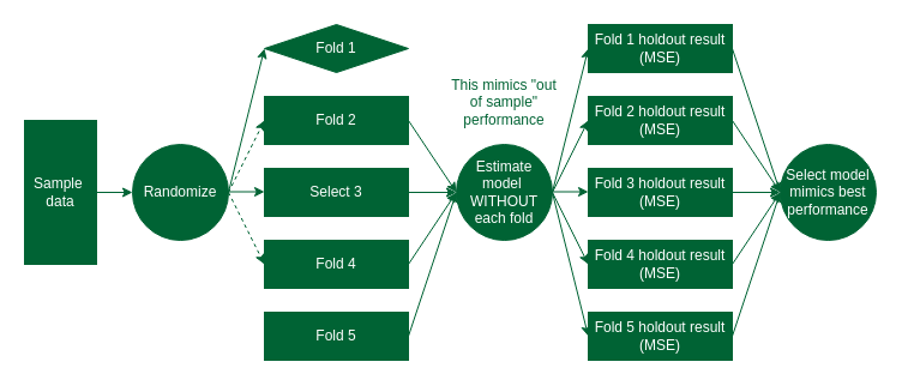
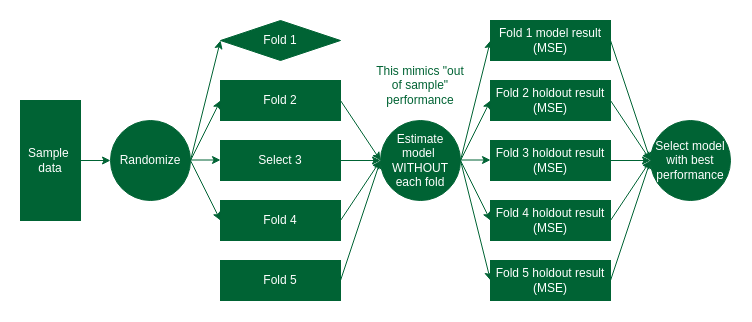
  <mxCell id="0" />
  <mxCell id="1" parent="0" />
  <mxCell id="2" value="Sample&amp;nbsp;&lt;div&gt;data&lt;/div&gt;" style="rounded=0;whiteSpace=wrap;html=1;fillColor=#006334;fontColor=#ffffff;strokeColor=#006334;" vertex="1" parent="1"><mxGeometry x="20" y="100" width="60" height="120" as="geometry" /></mxCell>
  <mxCell id="3" value="Randomize" style="ellipse;whiteSpace=wrap;html=1;aspect=fixed;fillColor=#006334;fontColor=#ffffff;strokeColor=#006334;" vertex="1" parent="1"><mxGeometry x="110" y="120" width="80" height="80" as="geometry" /></mxCell>
  <mxCell id="4" value="Fold 1" style="rhombus;whiteSpace=wrap;html=1;fillColor=#006334;fontColor=#ffffff;strokeColor=#006334;" vertex="1" parent="1"><mxGeometry x="220" y="20" width="120" height="40" as="geometry" /></mxCell>
  <mxCell id="5" value="Fold&amp;nbsp;2" style="rounded=0;whiteSpace=wrap;html=1;fillColor=#006334;fontColor=#ffffff;strokeColor=#006334;" vertex="1" parent="1"><mxGeometry x="220" y="80" width="120" height="40" as="geometry" /></mxCell>
  <mxCell id="6" value="Select&amp;nbsp;3" style="rounded=0;whiteSpace=wrap;html=1;fillColor=#006334;fontColor=#ffffff;strokeColor=#006334;" vertex="1" parent="1"><mxGeometry x="220" y="140" width="120" height="40" as="geometry" /></mxCell>
  <mxCell id="7" value="Fold&amp;nbsp;4" style="rounded=0;whiteSpace=wrap;html=1;fillColor=#006334;fontColor=#ffffff;strokeColor=#006334;" vertex="1" parent="1"><mxGeometry x="220" y="200" width="120" height="40" as="geometry" /></mxCell>
  <mxCell id="8" value="Fold&amp;nbsp;5" style="rounded=0;whiteSpace=wrap;html=1;fillColor=#006334;fontColor=#ffffff;strokeColor=#006334;" vertex="1" parent="1"><mxGeometry x="220" y="260" width="120" height="40" as="geometry" /></mxCell>
  <mxCell id="9" value="" style="endArrow=classic;html=1;rounded=0;entryX=0;entryY=0.5;entryDx=0;entryDy=0;fillColor=#006334;strokeColor=#006334;" edge="1" parent="1" target="3"><mxGeometry width="50" height="50" relative="1" as="geometry"><mxPoint x="80" y="160" as="sourcePoint" /><mxPoint x="130" y="110" as="targetPoint" /></mxGeometry></mxCell>
  <mxCell id="10" value="" style="endArrow=classic;html=1;rounded=0;entryX=0;entryY=0.5;entryDx=0;entryDy=0;fillColor=#006334;strokeColor=#006334;" edge="1" parent="1"><mxGeometry width="50" height="50" relative="1" as="geometry"><mxPoint x="190" y="159.5" as="sourcePoint" /><mxPoint x="220" y="159.5" as="targetPoint" /></mxGeometry></mxCell>
- <mxCell id="11" value="" style="endArrow=classic;html=1;rounded=0;entryX=0;entryY=0.5;entryDx=0;entryDy=0;exitX=1;exitY=0.5;exitDx=0;exitDy=0;fillColor=#006334;strokeColor=#006334;dashed=1;" edge="1" parent="1" source="3" target="5"><mxGeometry width="50" height="50" relative="1" as="geometry"><mxPoint x="100" y="180" as="sourcePoint" /><mxPoint x="130" y="180" as="targetPoint" /></mxGeometry></mxCell>
+ <mxCell id="11" value="" style="endArrow=classic;html=1;rounded=0;entryX=0;entryY=0.5;entryDx=0;entryDy=0;exitX=1;exitY=0.5;exitDx=0;exitDy=0;fillColor=#006334;strokeColor=#006334;" edge="1" parent="1" source="3" target="5"><mxGeometry width="50" height="50" relative="1" as="geometry"><mxPoint x="100" y="180" as="sourcePoint" /><mxPoint x="130" y="180" as="targetPoint" /></mxGeometry></mxCell>
  <mxCell id="12" value="" style="endArrow=classic;html=1;rounded=0;entryX=0;entryY=0.5;entryDx=0;entryDy=0;fillColor=#006334;strokeColor=#006334;" edge="1" parent="1" target="4"><mxGeometry width="50" height="50" relative="1" as="geometry"><mxPoint x="190" y="160" as="sourcePoint" /><mxPoint x="140" y="190" as="targetPoint" /></mxGeometry></mxCell>
- <mxCell id="13" value="" style="endArrow=classic;html=1;rounded=0;entryX=0;entryY=0.5;entryDx=0;entryDy=0;exitX=1;exitY=0.5;exitDx=0;exitDy=0;fillColor=#006334;strokeColor=#006334;dashed=1;" edge="1" parent="1" source="3" target="7"><mxGeometry width="50" height="50" relative="1" as="geometry"><mxPoint x="120" y="200" as="sourcePoint" /><mxPoint x="150" y="200" as="targetPoint" /></mxGeometry></mxCell>
+ <mxCell id="13" value="" style="endArrow=classic;html=1;rounded=0;entryX=0;entryY=0.5;entryDx=0;entryDy=0;exitX=1;exitY=0.5;exitDx=0;exitDy=0;fillColor=#006334;strokeColor=#006334;" edge="1" parent="1" source="3" target="7"><mxGeometry width="50" height="50" relative="1" as="geometry"><mxPoint x="120" y="200" as="sourcePoint" /><mxPoint x="150" y="200" as="targetPoint" /></mxGeometry></mxCell>
  <mxCell id="14" value="Estimate model&amp;nbsp;&lt;div&gt;&lt;span style=&quot;background-color: initial;&quot;&gt;WITHOUT each fold&lt;/span&gt;&lt;/div&gt;" style="ellipse;whiteSpace=wrap;html=1;aspect=fixed;fillColor=#006334;fontColor=#ffffff;strokeColor=#006334;" vertex="1" parent="1"><mxGeometry x="380" y="120" width="80" height="80" as="geometry" /></mxCell>
- <mxCell id="15" value="Fold&amp;nbsp;1 holdout result&lt;div&gt;(MSE)&lt;/div&gt;" style="rounded=0;whiteSpace=wrap;html=1;fillColor=#006334;fontColor=#ffffff;strokeColor=#006334;" vertex="1" parent="1"><mxGeometry x="490" y="20" width="120" height="40" as="geometry" /></mxCell>
+ <mxCell id="15" value="Fold&amp;nbsp;1 model result&lt;div&gt;(MSE)&lt;/div&gt;" style="rounded=0;whiteSpace=wrap;html=1;fillColor=#006334;fontColor=#ffffff;strokeColor=#006334;" vertex="1" parent="1"><mxGeometry x="490" y="20" width="120" height="40" as="geometry" /></mxCell>
  <mxCell id="16" value="Fold&amp;nbsp;2 holdout result&lt;div&gt;(MSE)&lt;/div&gt;" style="rounded=0;whiteSpace=wrap;html=1;fillColor=#006334;fontColor=#ffffff;strokeColor=#006334;" vertex="1" parent="1"><mxGeometry x="490" y="80" width="120" height="40" as="geometry" /></mxCell>
  <mxCell id="17" value="Fold&amp;nbsp;3 holdout result&lt;div&gt;(MSE)&lt;/div&gt;" style="rounded=0;whiteSpace=wrap;html=1;fillColor=#006334;fontColor=#ffffff;strokeColor=#006334;" vertex="1" parent="1"><mxGeometry x="490" y="140" width="120" height="40" as="geometry" /></mxCell>
  <mxCell id="18" value="Fold&amp;nbsp;4 holdout result&lt;div&gt;(MSE)&lt;/div&gt;" style="rounded=0;whiteSpace=wrap;html=1;fillColor=#006334;fontColor=#ffffff;strokeColor=#006334;" vertex="1" parent="1"><mxGeometry x="490" y="200" width="120" height="40" as="geometry" /></mxCell>
  <mxCell id="19" value="Fold&amp;nbsp;5 holdout result&lt;div&gt;(MSE)&lt;/div&gt;" style="rounded=0;whiteSpace=wrap;html=1;fillColor=#006334;fontColor=#ffffff;strokeColor=#006334;" vertex="1" parent="1"><mxGeometry x="490" y="260" width="120" height="40" as="geometry" /></mxCell>
  <mxCell id="20" value="" style="endArrow=classic;html=1;rounded=0;entryX=0;entryY=0.5;entryDx=0;entryDy=0;fillColor=#006334;strokeColor=#006334;" edge="1" parent="1"><mxGeometry width="50" height="50" relative="1" as="geometry"><mxPoint x="460" y="159.5" as="sourcePoint" /><mxPoint x="490" y="159.5" as="targetPoint" /></mxGeometry></mxCell>
  <mxCell id="21" value="" style="endArrow=classic;html=1;rounded=0;entryX=0;entryY=0.5;entryDx=0;entryDy=0;exitX=1;exitY=0.5;exitDx=0;exitDy=0;fillColor=#006334;strokeColor=#006334;" edge="1" parent="1" target="16"><mxGeometry width="50" height="50" relative="1" as="geometry"><mxPoint x="460" y="160" as="sourcePoint" /><mxPoint x="400" y="180" as="targetPoint" /></mxGeometry></mxCell>
  <mxCell id="22" value="" style="endArrow=classic;html=1;rounded=0;entryX=0;entryY=0.5;entryDx=0;entryDy=0;fillColor=#006334;strokeColor=#006334;" edge="1" parent="1" target="15"><mxGeometry width="50" height="50" relative="1" as="geometry"><mxPoint x="460" y="160" as="sourcePoint" /><mxPoint x="410" y="190" as="targetPoint" /></mxGeometry></mxCell>
  <mxCell id="23" value="" style="endArrow=classic;html=1;rounded=0;entryX=0;entryY=0.5;entryDx=0;entryDy=0;exitX=1;exitY=0.5;exitDx=0;exitDy=0;fillColor=#006334;strokeColor=#006334;" edge="1" parent="1" target="18"><mxGeometry width="50" height="50" relative="1" as="geometry"><mxPoint x="460" y="160" as="sourcePoint" /><mxPoint x="420" y="200" as="targetPoint" /></mxGeometry></mxCell>
  <mxCell id="24" value="" style="endArrow=classic;html=1;rounded=0;entryX=0;entryY=0.5;entryDx=0;entryDy=0;exitX=1;exitY=0.5;exitDx=0;exitDy=0;fillColor=#006334;strokeColor=#006334;" edge="1" parent="1" target="19"><mxGeometry width="50" height="50" relative="1" as="geometry"><mxPoint x="460" y="160" as="sourcePoint" /><mxPoint x="430" y="210" as="targetPoint" /></mxGeometry></mxCell>
  <mxCell id="25" value="" style="endArrow=classic;html=1;rounded=0;entryX=0;entryY=0.5;entryDx=0;entryDy=0;exitX=1;exitY=0.5;exitDx=0;exitDy=0;fillColor=#006334;strokeColor=#006334;" edge="1" parent="1" target="14"><mxGeometry width="50" height="50" relative="1" as="geometry"><mxPoint x="340" y="100" as="sourcePoint" /><mxPoint x="380" y="220" as="targetPoint" /></mxGeometry></mxCell>
  <mxCell id="26" value="" style="endArrow=classic;html=1;rounded=0;entryX=0;entryY=0.5;entryDx=0;entryDy=0;exitX=1;exitY=0.5;exitDx=0;exitDy=0;fillColor=#006334;strokeColor=#006334;" edge="1" parent="1" target="14"><mxGeometry width="50" height="50" relative="1" as="geometry"><mxPoint x="340" y="160" as="sourcePoint" /><mxPoint x="380" y="280" as="targetPoint" /></mxGeometry></mxCell>
  <mxCell id="27" value="" style="endArrow=classic;html=1;rounded=0;entryX=0;entryY=0.5;entryDx=0;entryDy=0;exitX=1;exitY=0.5;exitDx=0;exitDy=0;fillColor=#006334;strokeColor=#006334;" edge="1" parent="1" target="14"><mxGeometry width="50" height="50" relative="1" as="geometry"><mxPoint x="340" y="220" as="sourcePoint" /><mxPoint x="380" y="340" as="targetPoint" /></mxGeometry></mxCell>
  <mxCell id="28" value="" style="endArrow=classic;html=1;rounded=0;exitX=1;exitY=0.5;exitDx=0;exitDy=0;fillColor=#006334;strokeColor=#006334;" edge="1" parent="1"><mxGeometry width="50" height="50" relative="1" as="geometry"><mxPoint x="340" y="280" as="sourcePoint" /><mxPoint x="380" y="160" as="targetPoint" /></mxGeometry></mxCell>
- <mxCell id="29" value="Select model mimics best performance" style="ellipse;whiteSpace=wrap;html=1;aspect=fixed;fillColor=#006334;fontColor=#ffffff;strokeColor=#006334;" vertex="1" parent="1"><mxGeometry x="650" y="120" width="80" height="80" as="geometry" /></mxCell>
+ <mxCell id="29" value="Select model with best performance" style="ellipse;whiteSpace=wrap;html=1;aspect=fixed;fillColor=#006334;fontColor=#ffffff;strokeColor=#006334;" vertex="1" parent="1"><mxGeometry x="650" y="120" width="80" height="80" as="geometry" /></mxCell>
  <mxCell id="30" value="" style="endArrow=classic;html=1;rounded=0;entryX=0;entryY=0.5;entryDx=0;entryDy=0;exitX=1;exitY=0.5;exitDx=0;exitDy=0;fillColor=#006334;strokeColor=#006334;" edge="1" parent="1" target="29"><mxGeometry width="50" height="50" relative="1" as="geometry"><mxPoint x="610" y="40" as="sourcePoint" /><mxPoint x="500" y="50" as="targetPoint" /></mxGeometry></mxCell>
  <mxCell id="31" value="" style="endArrow=classic;html=1;rounded=0;entryX=0;entryY=0.5;entryDx=0;entryDy=0;exitX=1;exitY=0.5;exitDx=0;exitDy=0;fillColor=#006334;strokeColor=#006334;" edge="1" parent="1" target="29"><mxGeometry width="50" height="50" relative="1" as="geometry"><mxPoint x="610" y="100" as="sourcePoint" /><mxPoint x="650" y="220" as="targetPoint" /></mxGeometry></mxCell>
  <mxCell id="32" value="" style="endArrow=classic;html=1;rounded=0;entryX=0;entryY=0.5;entryDx=0;entryDy=0;exitX=1;exitY=0.5;exitDx=0;exitDy=0;fillColor=#006334;strokeColor=#006334;" edge="1" parent="1" target="29"><mxGeometry width="50" height="50" relative="1" as="geometry"><mxPoint x="610" y="160" as="sourcePoint" /><mxPoint x="650" y="280" as="targetPoint" /></mxGeometry></mxCell>
  <mxCell id="33" value="" style="endArrow=classic;html=1;rounded=0;entryX=0;entryY=0.5;entryDx=0;entryDy=0;exitX=1;exitY=0.5;exitDx=0;exitDy=0;fillColor=#006334;strokeColor=#006334;" edge="1" parent="1" target="29"><mxGeometry width="50" height="50" relative="1" as="geometry"><mxPoint x="610" y="220" as="sourcePoint" /><mxPoint x="650" y="340" as="targetPoint" /></mxGeometry></mxCell>
  <mxCell id="34" value="" style="endArrow=classic;html=1;rounded=0;exitX=1;exitY=0.5;exitDx=0;exitDy=0;fillColor=#006334;strokeColor=#006334;" edge="1" parent="1"><mxGeometry width="50" height="50" relative="1" as="geometry"><mxPoint x="610" y="280" as="sourcePoint" /><mxPoint x="650" y="160" as="targetPoint" /></mxGeometry></mxCell>
  <mxCell id="35" value="This mimics &quot;out of sample&quot; performance" style="text;html=1;align=center;verticalAlign=middle;whiteSpace=wrap;rounded=0;fontColor=#006334;" vertex="1" parent="1"><mxGeometry x="370" y="70" width="100" height="30" as="geometry" /></mxCell>
